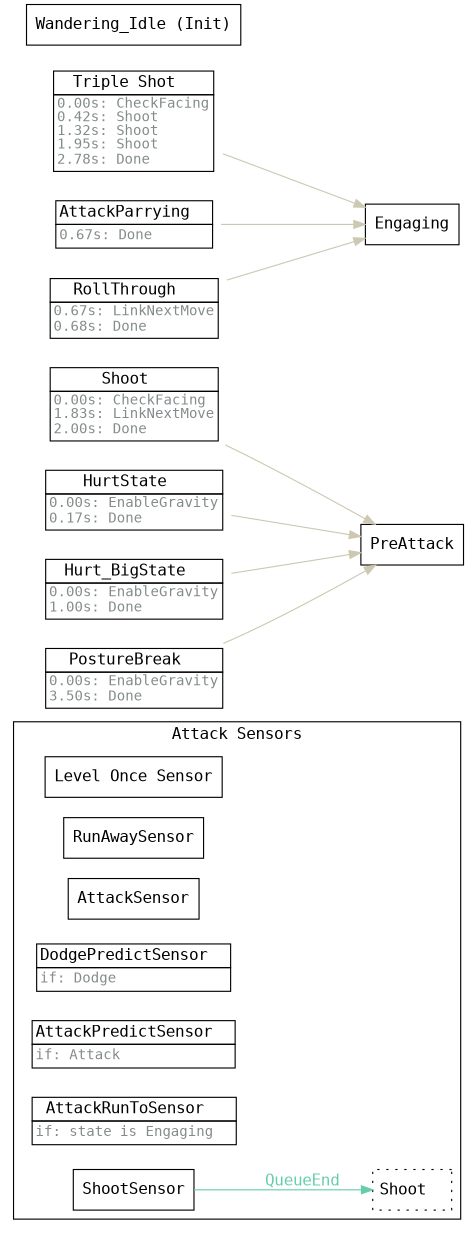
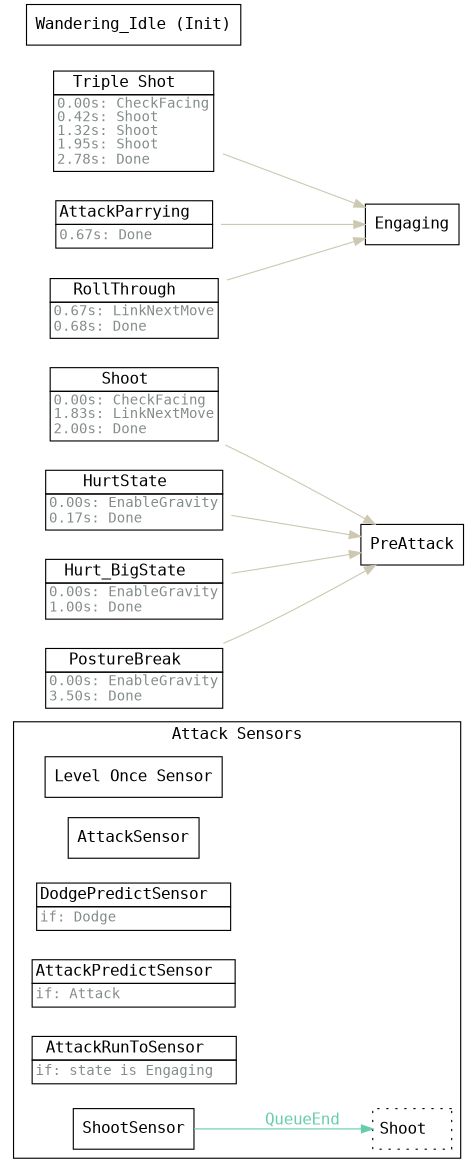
  strict digraph {
    fontname="DejaVu Sans Mono"
    rankdir=LR
    node [fontname="DejaVu Sans Mono" shape=plaintext]
    edge [color=cornsilk3 fontcolor=cornsilk3 fontname="DejaVu Sans Mono"]
    n1 [label="Level Once Sensor" shape=box]
-   n2 [label=RunAwaySensor shape=box]
    n3 [label=AttackSensor shape=box]
    n4 [label=<<TABLE border="0" cellborder="1" cellspacing="0" cellpadding="2"><TR><TD >DodgePredictSensor  </TD></TR><TR><TD align="left" balign="left"><FONT point-size="12" color="azure4">if: Dodge</FONT>  </TD></TR></TABLE>>]
    n5 [label=<<TABLE border="0" cellborder="1" cellspacing="0" cellpadding="2"><TR><TD >AttackPredictSensor  </TD></TR><TR><TD align="left" balign="left"><FONT point-size="12" color="azure4">if: Attack</FONT>  </TD></TR></TABLE>>]
    n6 [label=<<TABLE border="0" cellborder="1" cellspacing="0" cellpadding="2"><TR><TD >AttackRunToSensor  </TD></TR><TR><TD align="left" balign="left"><FONT point-size="12" color="azure4">if: state is Engaging</FONT>  </TD></TR></TABLE>>]
    n7 [label=ShootSensor shape=box]
    n8 [label=<<TABLE border="0" cellborder="0" cellspacing="0" cellpadding="2"><TR><TD>Shoot  </TD></TR></TABLE>> margin=0.05 shape=box style=dotted]
    n9 [label=<<TABLE border="0" cellborder="1" cellspacing="0" cellpadding="2"><TR><TD >Shoot  </TD></TR><TR><TD align="left" balign="left"><FONT point-size="12" color="azure4">0.00s: CheckFacing<br/>1.83s: LinkNextMove<br/>2.00s: Done</FONT>  </TD></TR></TABLE>>]
    PreAttack [shape=box]
    n11 [label=<<TABLE border="0" cellborder="1" cellspacing="0" cellpadding="2"><TR><TD >Triple Shot  </TD></TR><TR><TD align="left" balign="left"><FONT point-size="12" color="azure4">0.00s: CheckFacing<br/>0.42s: Shoot<br/>1.32s: Shoot<br/>1.95s: Shoot<br/>2.78s: Done</FONT>  </TD></TR></TABLE>>]
    Engaging [shape=box]
    n13 [label=<<TABLE border="0" cellborder="1" cellspacing="0" cellpadding="2"><TR><TD >AttackParrying  </TD></TR><TR><TD align="left" balign="left"><FONT point-size="12" color="azure4">0.67s: Done</FONT>  </TD></TR></TABLE>>]
    n14 [label=<<TABLE border="0" cellborder="1" cellspacing="0" cellpadding="2"><TR><TD >HurtState  </TD></TR><TR><TD align="left" balign="left"><FONT point-size="12" color="azure4">0.00s: EnableGravity<br/>0.17s: Done</FONT>  </TD></TR></TABLE>>]
    n15 [label=<<TABLE border="0" cellborder="1" cellspacing="0" cellpadding="2"><TR><TD >Hurt_BigState  </TD></TR><TR><TD align="left" balign="left"><FONT point-size="12" color="azure4">0.00s: EnableGravity<br/>1.00s: Done</FONT>  </TD></TR></TABLE>>]
    n16 [label=<<TABLE border="0" cellborder="1" cellspacing="0" cellpadding="2"><TR><TD >PostureBreak  </TD></TR><TR><TD align="left" balign="left"><FONT point-size="12" color="azure4">0.00s: EnableGravity<br/>3.50s: Done</FONT>  </TD></TR></TABLE>>]
    n17 [label=<<TABLE border="0" cellborder="1" cellspacing="0" cellpadding="2"><TR><TD >RollThrough  </TD></TR><TR><TD align="left" balign="left"><FONT point-size="12" color="azure4">0.67s: LinkNextMove<br/>0.68s: Done</FONT>  </TD></TR></TABLE>>]
    n18 [label="Wandering_Idle (Init)" shape=box]
    subgraph cluster_1 {
      label="Attack Sensors"
      rank=sink
      n1
-     n2
      n3
      n4
      n5
      n6
      n7
      n8
    }
    n7 -> n8 [color=aquamarine3 fontcolor=aquamarine3 label=QueueEnd]
    n9 -> PreAttack
    n11 -> Engaging
    n13 -> Engaging
    n14 -> PreAttack
    n15 -> PreAttack
    n16 -> PreAttack
    n17 -> Engaging
  }
